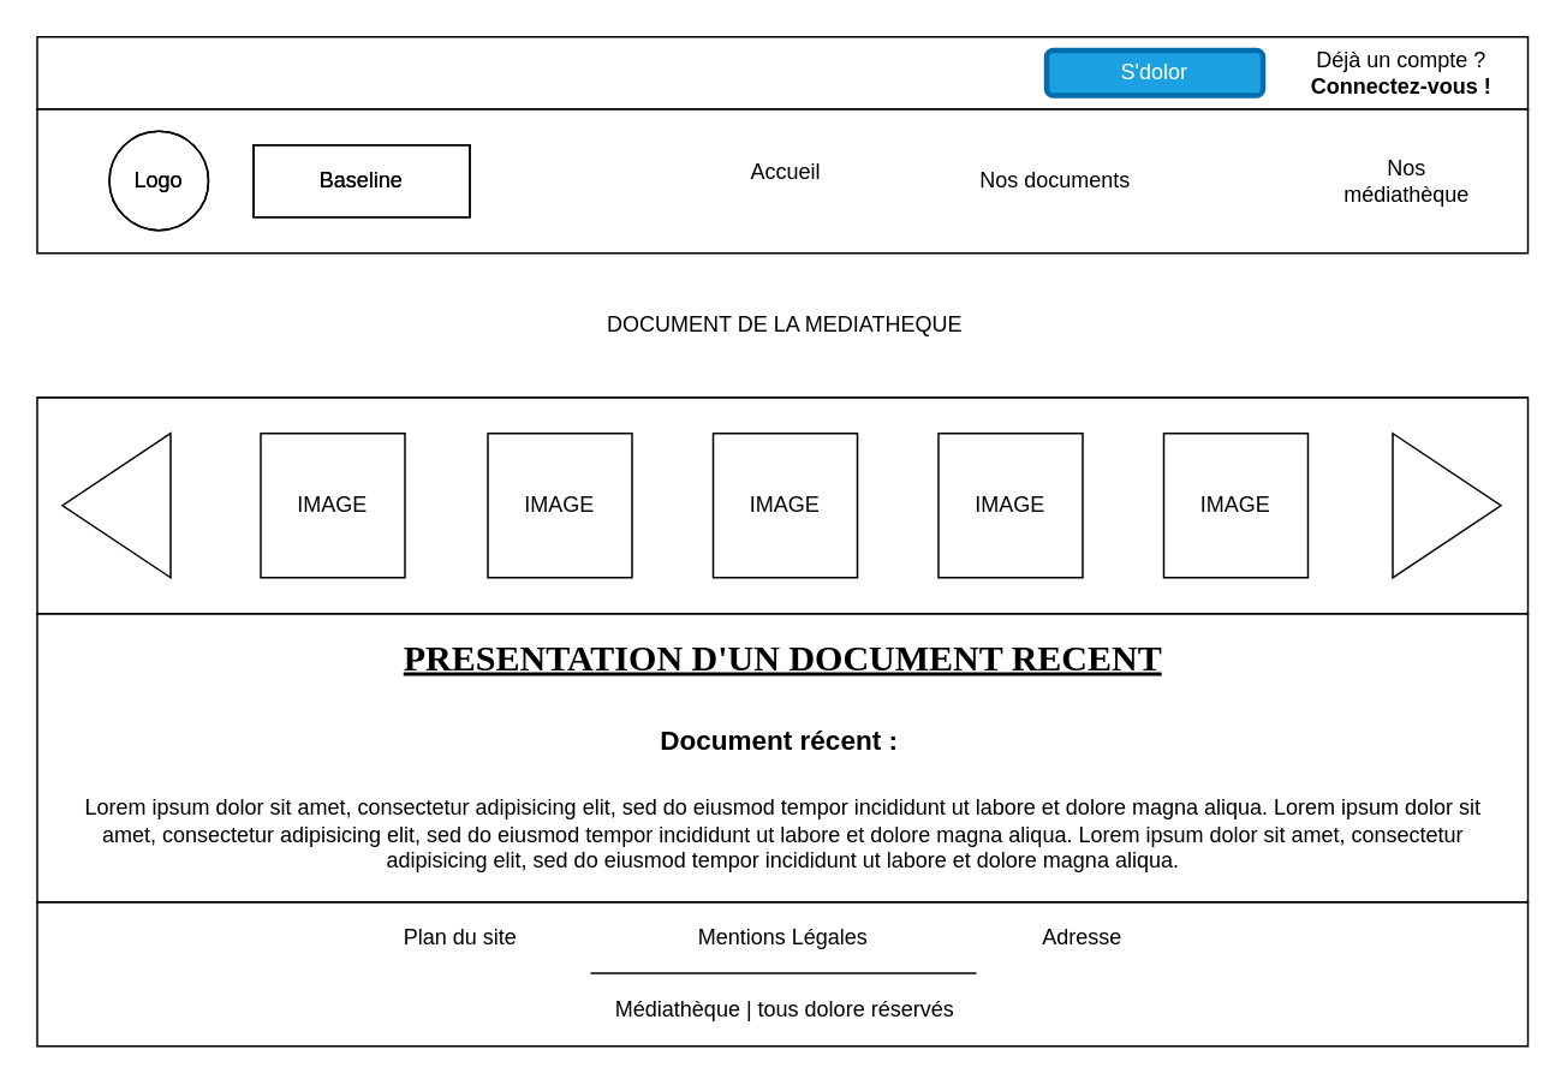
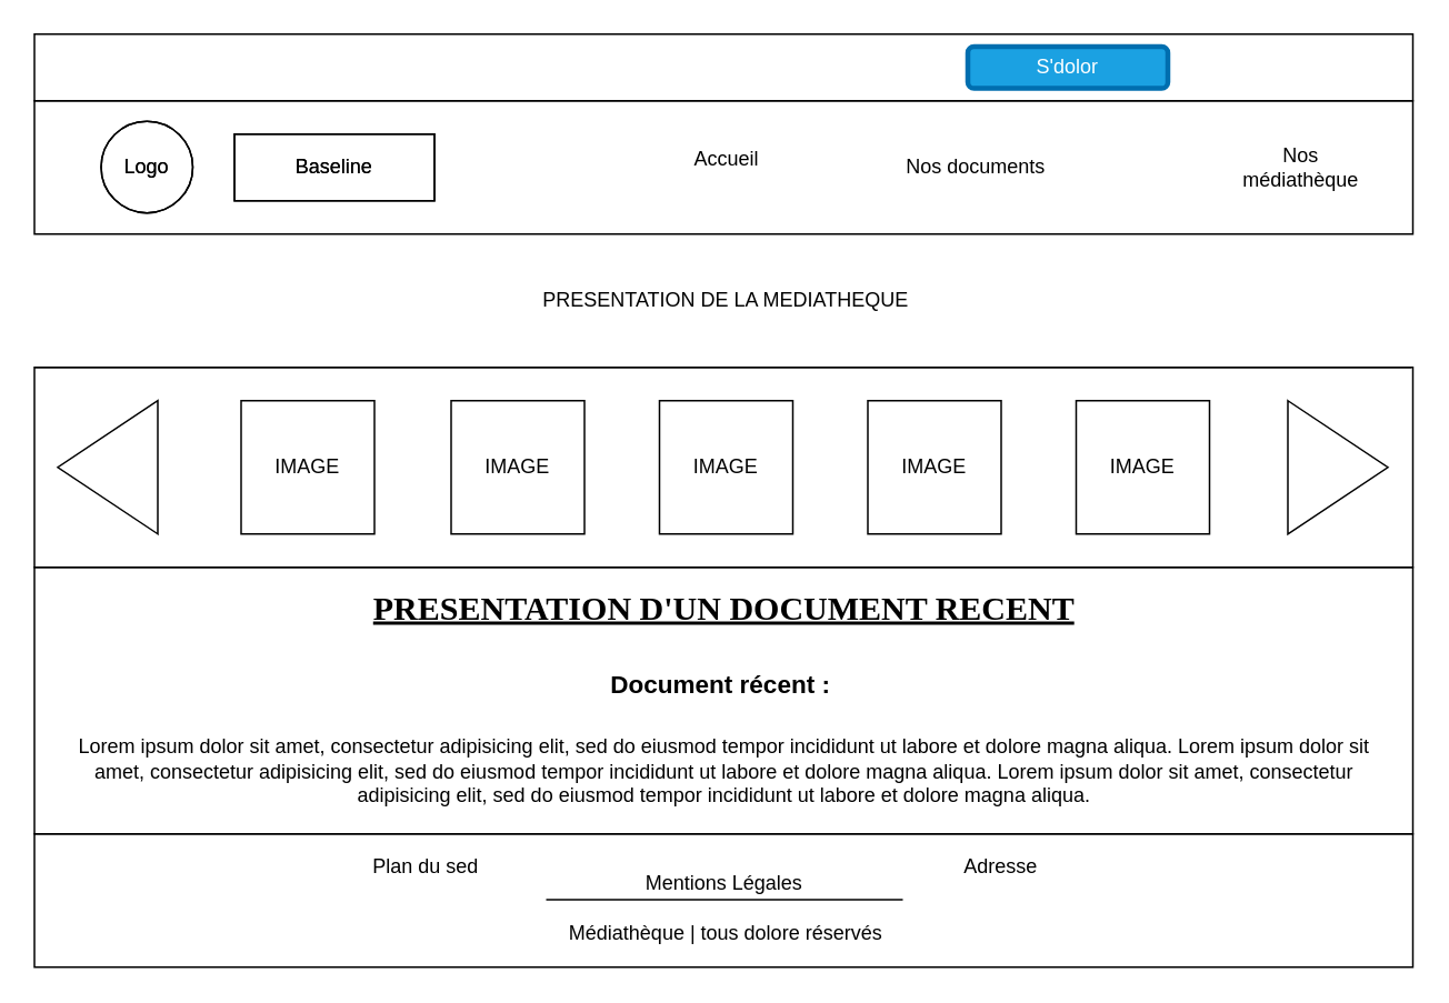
  <mxCell id="0" />
  <mxCell id="1" parent="0" />
  <mxCell id="2" value="" style="rounded=0;whiteSpace=wrap;html=1;fillColor=none;" parent="1" vertex="1"><mxGeometry y="60" width="827" height="80" as="geometry" x="20" /></mxCell>
  <mxCell id="3" value="" style="rounded=0;whiteSpace=wrap;html=1;fillColor=none;" parent="1" vertex="1"><mxGeometry width="827" height="40" as="geometry" x="20" y="20" /></mxCell>
  <mxCell id="4" value="" style="rounded=0;whiteSpace=wrap;html=1;fillColor=none;" parent="1" vertex="1"><mxGeometry y="500" width="827" height="80" as="geometry" x="20" /></mxCell>
- <mxCell id="5" value="DOCUMENT DE LA MEDIATHEQUE" style="text;html=1;strokeColor=none;fillColor=none;align=center;verticalAlign=middle;whiteSpace=wrap;rounded=0;" parent="1" vertex="1"><mxGeometry x="30" y="150" width="810" height="60" as="geometry" /></mxCell>
+ <mxCell id="5" value="PRESENTATION DE LA MEDIATHEQUE" style="text;html=1;strokeColor=none;fillColor=none;align=center;verticalAlign=middle;whiteSpace=wrap;rounded=0;" parent="1" vertex="1"><mxGeometry x="30" y="150" width="810" height="60" as="geometry" /></mxCell>
  <mxCell id="6" value="" style="endArrow=none;html=1;" parent="1" edge="1"><mxGeometry width="50" height="50" relative="1" as="geometry"><mxPoint y="220" as="sourcePoint" x="20" /><mxPoint x="846" y="220" as="targetPoint" /><Array as="points"><mxPoint x="416" y="220" /></Array></mxGeometry></mxCell>
  <mxCell id="7" value="Logo" style="ellipse;whiteSpace=wrap;html=1;aspect=fixed;fillColor=none;" parent="1" vertex="1"><mxGeometry x="60" y="72.25" width="55" height="55" as="geometry" /></mxCell>
- <mxCell id="8" value="Déjà un compte ?&lt;br&gt;&lt;b&gt;Connectez-vous !&lt;/b&gt;" style="ellipse;whiteSpace=wrap;html=1;fillColor=none;strokeColor=none;" parent="1" vertex="1"><mxGeometry x="722" width="110" height="40" as="geometry" y="20" /></mxCell>
  <mxCell id="9" value="" style="rounded=0;whiteSpace=wrap;html=1;fillColor=none;" parent="1" vertex="1"><mxGeometry y="220" width="827" height="120" as="geometry" x="20" /></mxCell>
  <mxCell id="10" value="" style="triangle;whiteSpace=wrap;html=1;fillColor=none;" parent="1" vertex="1"><mxGeometry x="772" y="240" width="60" height="80" as="geometry" /></mxCell>
  <mxCell id="11" value="" style="triangle;whiteSpace=wrap;html=1;fillColor=none;rotation=-180;" parent="1" vertex="1"><mxGeometry x="34" y="240" width="60" height="80" as="geometry" /></mxCell>
  <mxCell id="12" value="IMAGE" style="whiteSpace=wrap;html=1;aspect=fixed;fillColor=none;" parent="1" vertex="1"><mxGeometry x="144" y="240" width="80" height="80" as="geometry" /></mxCell>
  <mxCell id="13" value="&lt;span&gt;IMAGE&lt;/span&gt;" style="whiteSpace=wrap;html=1;aspect=fixed;fillColor=none;" parent="1" vertex="1"><mxGeometry x="270" y="240" width="80" height="80" as="geometry" /></mxCell>
  <mxCell id="14" value="&lt;span style=&quot;font-weight: 400&quot;&gt;IMAGE&lt;/span&gt;" style="whiteSpace=wrap;html=1;aspect=fixed;fillColor=none;fontStyle=1" parent="1" vertex="1"><mxGeometry x="395" y="240" width="80" height="80" as="geometry" /></mxCell>
  <mxCell id="15" value="&lt;span&gt;IMAGE&lt;/span&gt;" style="whiteSpace=wrap;html=1;aspect=fixed;fillColor=none;" parent="1" vertex="1"><mxGeometry x="520" y="240" width="80" height="80" as="geometry" /></mxCell>
  <mxCell id="16" value="&lt;span&gt;IMAGE&lt;/span&gt;" style="whiteSpace=wrap;html=1;aspect=fixed;fillColor=none;" parent="1" vertex="1"><mxGeometry x="645" y="240" width="80" height="80" as="geometry" /></mxCell>
  <mxCell id="17" value="" style="rounded=0;whiteSpace=wrap;html=1;fillColor=none;" parent="1" vertex="1"><mxGeometry y="340" width="827" height="160" as="geometry" x="20" /></mxCell>
  <mxCell id="18" value="&lt;h1 style=&quot;font-size: 20px&quot;&gt;&lt;font style=&quot;font-size: 20px&quot; face=&quot;Verdana&quot;&gt;&lt;u&gt;PRESENTATION D'UN DOCUMENT RECENT&lt;/u&gt;&lt;/font&gt;&lt;/h1&gt;&lt;p style=&quot;font-size: 20px&quot;&gt;&lt;b&gt;&lt;font style=&quot;font-size: 15px&quot;&gt;Document récent :&amp;nbsp;&lt;/font&gt;&lt;/b&gt;&lt;/p&gt;Lorem ipsum dolor sit amet, consectetur adipisicing elit, sed do eiusmod tempor incididunt ut labore et dolore magna aliqua. Lorem ipsum dolor sit amet, consectetur adipisicing elit, sed do eiusmod tempor incididunt ut labore et dolore magna aliqua. Lorem ipsum dolor sit amet, consectetur adipisicing elit, sed do eiusmod tempor incididunt ut labore et dolore magna aliqua." style="text;html=1;strokeColor=none;fillColor=none;spacing=5;spacingTop=-20;whiteSpace=wrap;overflow=hidden;rounded=0;align=center;" parent="1" vertex="1"><mxGeometry x="29" y="350" width="810" height="140" as="geometry" /></mxCell>
  <mxCell id="19" value="Médiathèque | tous dolore réservés" style="text;html=1;strokeColor=none;fillColor=none;align=center;verticalAlign=middle;whiteSpace=wrap;rounded=0;" parent="1" vertex="1"><mxGeometry x="340" y="550" width="190" height="20" as="geometry" /></mxCell>
- <mxCell id="20" value="Mentions Légales" style="text;html=1;strokeColor=none;fillColor=none;align=center;verticalAlign=middle;whiteSpace=wrap;rounded=0;" parent="1" vertex="1"><mxGeometry x="381" y="510" width="106" height="20" as="geometry" /></mxCell>
- <mxCell id="21" value="Plan du site" style="text;html=1;strokeColor=none;fillColor=none;align=center;verticalAlign=middle;whiteSpace=wrap;rounded=0;" parent="1" vertex="1"><mxGeometry x="220" y="510" width="70" height="20" as="geometry" /></mxCell>
+ <mxCell id="20" value="Mentions Légales" style="text;html=1;strokeColor=none;fillColor=none;align=center;verticalAlign=middle;whiteSpace=wrap;rounded=0;" parent="1" vertex="1"><mxGeometry x="381" y="520" width="106" height="20" as="geometry" /></mxCell>
+ <mxCell id="21" value="Plan du sed" style="text;html=1;strokeColor=none;fillColor=none;align=center;verticalAlign=middle;whiteSpace=wrap;rounded=0;" parent="1" vertex="1"><mxGeometry x="220" y="510" width="70" height="20" as="geometry" /></mxCell>
  <mxCell id="22" value="Adresse" style="text;html=1;align=center;verticalAlign=middle;whiteSpace=wrap;rounded=0;" parent="1" vertex="1"><mxGeometry x="580" y="510" width="40" height="20" as="geometry" /></mxCell>
  <mxCell id="23" value="" style="endArrow=none;html=1;strokeWidth=1;rounded=0;" parent="1" edge="1"><mxGeometry width="50" height="50" relative="1" as="geometry"><mxPoint x="327" y="539.5" as="sourcePoint" /><mxPoint x="541" y="539.5" as="targetPoint" /><Array as="points"><mxPoint x="327" y="539.5" /></Array></mxGeometry></mxCell>
  <mxCell id="24" value="Nos documents" style="text;html=1;strokeColor=none;fillColor=none;align=center;verticalAlign=middle;whiteSpace=wrap;rounded=0;" parent="1" vertex="1"><mxGeometry x="525" y="80" width="120" height="40" as="geometry" /></mxCell>
  <mxCell id="25" value="Nos médiathèque" style="text;html=1;strokeColor=none;fillColor=none;align=center;verticalAlign=middle;whiteSpace=wrap;rounded=0;" parent="1" vertex="1"><mxGeometry x="740" y="80" width="80" height="40" as="geometry" /></mxCell>
  <mxCell id="26" value="Baseline" style="rounded=0;whiteSpace=wrap;html=1;strokeColor=#000000;strokeWidth=1;fillColor=none;" parent="1" vertex="1"><mxGeometry x="140" y="80" width="120" height="40" as="geometry" /></mxCell>
  <mxCell id="27" value="S'dolor" style="rounded=1;whiteSpace=wrap;html=1;strokeColor=#006EAF;strokeWidth=3;fillColor=#1ba1e2;fontColor=#ffffff;" parent="1" vertex="1"><mxGeometry x="580" y="27.5" width="120" height="25" as="geometry" /></mxCell>
  <mxCell id="28" value="Accueil" style="text;html=1;strokeColor=none;fillColor=none;align=center;verticalAlign=middle;whiteSpace=wrap;rounded=0;" vertex="1" parent="1"><mxGeometry x="396" y="74.75" width="79" height="40" as="geometry" /></mxCell>
  <mxCell id="29" value="Logo" style="ellipse;whiteSpace=wrap;html=1;aspect=fixed;fillColor=none;" vertex="1" parent="1"><mxGeometry x="60" y="72.25" width="55" height="55" as="geometry" /></mxCell>
  <mxCell id="30" value="Baseline" style="rounded=0;whiteSpace=wrap;html=1;strokeColor=#000000;strokeWidth=1;fillColor=none;" vertex="1" parent="1"><mxGeometry x="140" y="80" width="120" height="40" as="geometry" /></mxCell>
